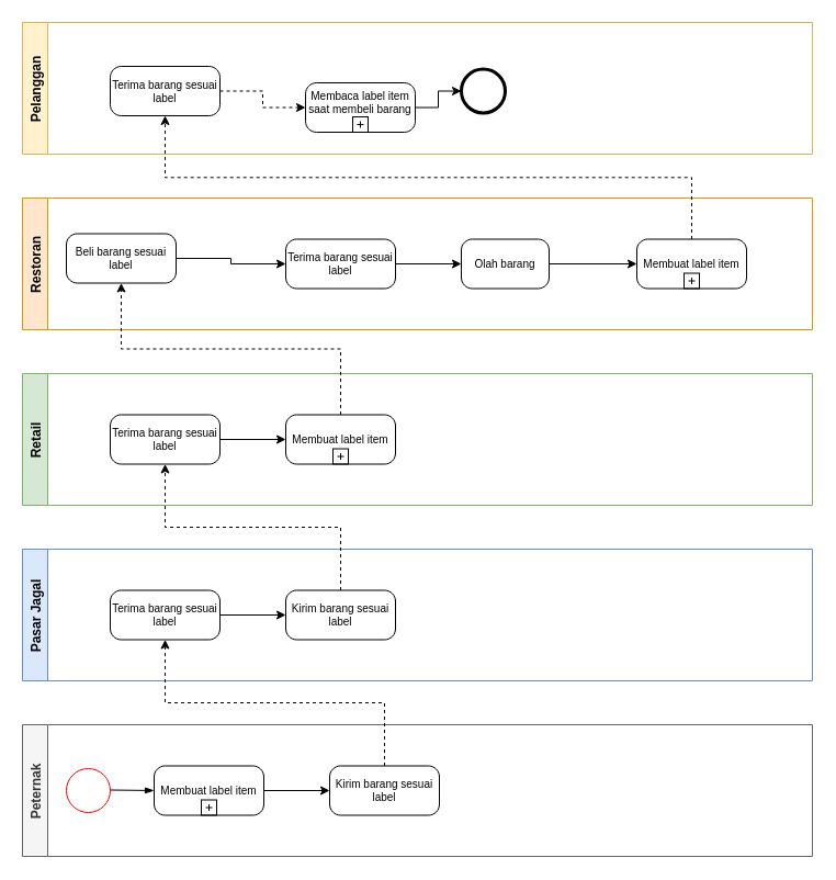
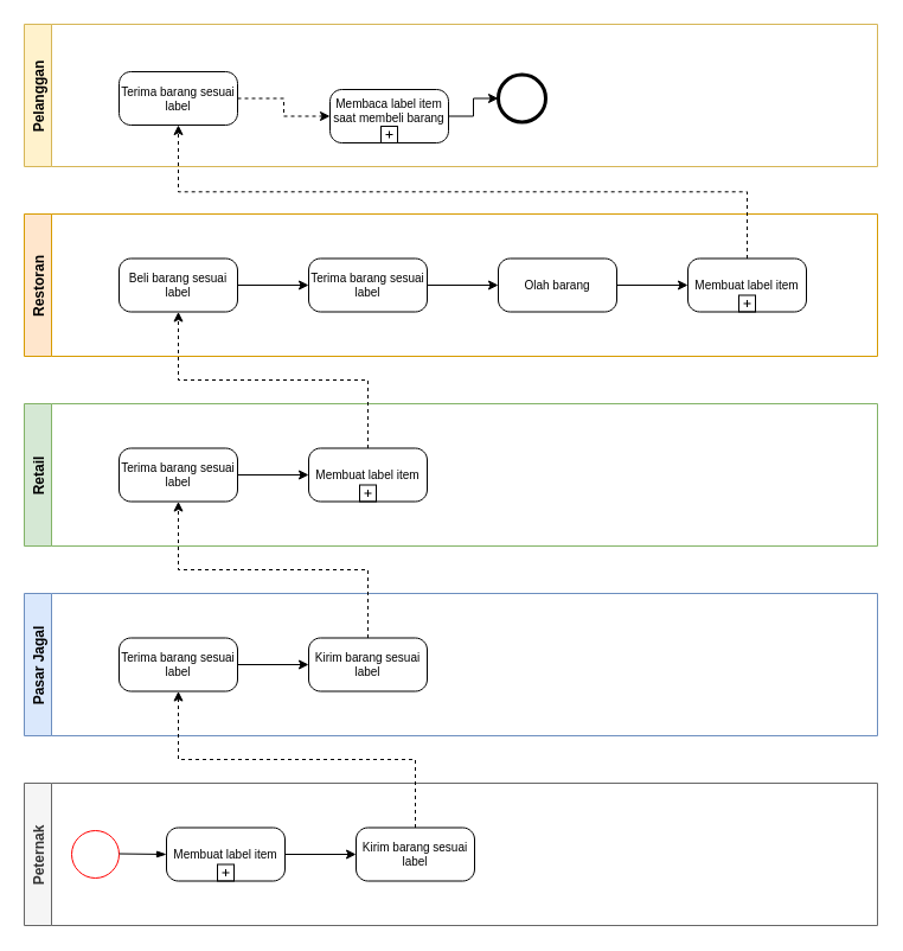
  <mxCell id="0" />
  <mxCell id="1" parent="0" />
  <mxCell id="2" value="Pasar Jagal" style="swimlane;horizontal=0;fillColor=#dae8fc;strokeColor=#6c8ebf;startSize=23;" vertex="1" parent="1"><mxGeometry x="20" y="500" width="720" height="120" as="geometry" /></mxCell>
  <mxCell id="3" value="Terima barang sesuai label" style="points=[[0.25,0,0],[0.5,0,0],[0.75,0,0],[1,0.25,0],[1,0.5,0],[1,0.75,0],[0.75,1,0],[0.5,1,0],[0.25,1,0],[0,0.75,0],[0,0.5,0],[0,0.25,0]];shape=mxgraph.bpmn.task;whiteSpace=wrap;rectStyle=rounded;size=10;taskMarker=abstract;fontSize=10;" vertex="1" parent="2"><mxGeometry x="80" y="37.5" width="100" height="45" as="geometry" /></mxCell>
  <mxCell id="4" style="edgeStyle=orthogonalEdgeStyle;rounded=0;orthogonalLoop=1;jettySize=auto;html=1;exitX=1;exitY=0.5;exitDx=0;exitDy=0;exitPerimeter=0;entryX=0;entryY=0.5;entryDx=0;entryDy=0;entryPerimeter=0;" edge="1" parent="2" source="3" target="5"><mxGeometry relative="1" as="geometry"><mxPoint x="340.0" y="60" as="sourcePoint" /></mxGeometry></mxCell>
  <mxCell id="5" value="Kirim barang sesuai label" style="points=[[0.25,0,0],[0.5,0,0],[0.75,0,0],[1,0.25,0],[1,0.5,0],[1,0.75,0],[0.75,1,0],[0.5,1,0],[0.25,1,0],[0,0.75,0],[0,0.5,0],[0,0.25,0]];shape=mxgraph.bpmn.task;whiteSpace=wrap;rectStyle=rounded;size=10;taskMarker=abstract;fontSize=10;" vertex="1" parent="2"><mxGeometry x="240" y="37.5" width="100" height="45" as="geometry" /></mxCell>
  <mxCell id="6" value="Retail" style="swimlane;horizontal=0;fillColor=#d5e8d4;strokeColor=#82b366;" vertex="1" parent="1"><mxGeometry x="20" y="340" width="720" height="120" as="geometry" /></mxCell>
  <mxCell id="7" style="edgeStyle=orthogonalEdgeStyle;rounded=0;orthogonalLoop=1;jettySize=auto;html=1;exitX=1;exitY=0.5;exitDx=0;exitDy=0;exitPerimeter=0;entryX=0;entryY=0.5;entryDx=0;entryDy=0;entryPerimeter=0;" edge="1" parent="6" source="8" target="9"><mxGeometry relative="1" as="geometry" /></mxCell>
  <mxCell id="8" value="Terima barang sesuai label" style="points=[[0.25,0,0],[0.5,0,0],[0.75,0,0],[1,0.25,0],[1,0.5,0],[1,0.75,0],[0.75,1,0],[0.5,1,0],[0.25,1,0],[0,0.75,0],[0,0.5,0],[0,0.25,0]];shape=mxgraph.bpmn.task;whiteSpace=wrap;rectStyle=rounded;size=10;taskMarker=abstract;fontSize=10;" vertex="1" parent="6"><mxGeometry x="80" y="37.5" width="100" height="45" as="geometry" /></mxCell>
  <mxCell id="9" value="Membuat label item" style="points=[[0.25,0,0],[0.5,0,0],[0.75,0,0],[1,0.25,0],[1,0.5,0],[1,0.75,0],[0.75,1,0],[0.5,1,0],[0.25,1,0],[0,0.75,0],[0,0.5,0],[0,0.25,0]];shape=mxgraph.bpmn.task;whiteSpace=wrap;rectStyle=rounded;size=10;taskMarker=abstract;isLoopSub=1;fontSize=10;" vertex="1" parent="6"><mxGeometry x="240" y="37.5" width="100" height="45" as="geometry" /></mxCell>
  <mxCell id="10" value="Restoran" style="swimlane;horizontal=0;startSize=23;fillColor=#ffe6cc;strokeColor=#d79b00;" vertex="1" parent="1"><mxGeometry x="20" y="180" width="720" height="120" as="geometry" /></mxCell>
  <mxCell id="11" style="edgeStyle=orthogonalEdgeStyle;rounded=0;orthogonalLoop=1;jettySize=auto;html=1;exitX=1;exitY=0.5;exitDx=0;exitDy=0;exitPerimeter=0;entryX=0;entryY=0.5;entryDx=0;entryDy=0;entryPerimeter=0;" edge="1" parent="10" source="12" target="14"><mxGeometry relative="1" as="geometry" /></mxCell>
- <mxCell id="12" value="Beli barang sesuai label" style="points=[[0.25,0,0],[0.5,0,0],[0.75,0,0],[1,0.25,0],[1,0.5,0],[1,0.75,0],[0.75,1,0],[0.5,1,0],[0.25,1,0],[0,0.75,0],[0,0.5,0],[0,0.25,0]];shape=mxgraph.bpmn.task;whiteSpace=wrap;rectStyle=rounded;size=10;taskMarker=abstract;fontSize=10;" vertex="1" parent="10"><mxGeometry x="40" y="32.5" width="100" height="45" as="geometry" /></mxCell>
+ <mxCell id="12" value="Beli barang sesuai label" style="points=[[0.25,0,0],[0.5,0,0],[0.75,0,0],[1,0.25,0],[1,0.5,0],[1,0.75,0],[0.75,1,0],[0.5,1,0],[0.25,1,0],[0,0.75,0],[0,0.5,0],[0,0.25,0]];shape=mxgraph.bpmn.task;whiteSpace=wrap;rectStyle=rounded;size=10;taskMarker=abstract;fontSize=10;" vertex="1" parent="10"><mxGeometry x="80" y="37.5" width="100" height="45" as="geometry" /></mxCell>
  <mxCell id="13" style="edgeStyle=orthogonalEdgeStyle;rounded=0;orthogonalLoop=1;jettySize=auto;html=1;exitX=1;exitY=0.5;exitDx=0;exitDy=0;exitPerimeter=0;entryX=0;entryY=0.5;entryDx=0;entryDy=0;entryPerimeter=0;" edge="1" parent="10" source="14" target="16"><mxGeometry relative="1" as="geometry" /></mxCell>
  <mxCell id="14" value="Terima barang sesuai label" style="points=[[0.25,0,0],[0.5,0,0],[0.75,0,0],[1,0.25,0],[1,0.5,0],[1,0.75,0],[0.75,1,0],[0.5,1,0],[0.25,1,0],[0,0.75,0],[0,0.5,0],[0,0.25,0]];shape=mxgraph.bpmn.task;whiteSpace=wrap;rectStyle=rounded;size=10;taskMarker=abstract;fontSize=10;" vertex="1" parent="10"><mxGeometry x="240" y="37.5" width="100" height="45" as="geometry" /></mxCell>
  <mxCell id="15" style="edgeStyle=orthogonalEdgeStyle;rounded=0;orthogonalLoop=1;jettySize=auto;html=1;exitX=1;exitY=0.5;exitDx=0;exitDy=0;exitPerimeter=0;entryX=0;entryY=0.5;entryDx=0;entryDy=0;entryPerimeter=0;" edge="1" parent="10" source="16" target="17"><mxGeometry relative="1" as="geometry" /></mxCell>
- <mxCell id="16" value="Olah barang" style="points=[[0.25,0,0],[0.5,0,0],[0.75,0,0],[1,0.25,0],[1,0.5,0],[1,0.75,0],[0.75,1,0],[0.5,1,0],[0.25,1,0],[0,0.75,0],[0,0.5,0],[0,0.25,0]];shape=mxgraph.bpmn.task;whiteSpace=wrap;rectStyle=rounded;size=10;taskMarker=abstract;fontSize=10;" vertex="1" parent="10"><mxGeometry x="400" y="37.5" width="80" height="45" as="geometry" /></mxCell>
+ <mxCell id="16" value="Olah barang" style="points=[[0.25,0,0],[0.5,0,0],[0.75,0,0],[1,0.25,0],[1,0.5,0],[1,0.75,0],[0.75,1,0],[0.5,1,0],[0.25,1,0],[0,0.75,0],[0,0.5,0],[0,0.25,0]];shape=mxgraph.bpmn.task;whiteSpace=wrap;rectStyle=rounded;size=10;taskMarker=abstract;fontSize=10;" vertex="1" parent="10"><mxGeometry x="400" y="37.5" width="100" height="45" as="geometry" /></mxCell>
  <mxCell id="17" value="Membuat label item" style="points=[[0.25,0,0],[0.5,0,0],[0.75,0,0],[1,0.25,0],[1,0.5,0],[1,0.75,0],[0.75,1,0],[0.5,1,0],[0.25,1,0],[0,0.75,0],[0,0.5,0],[0,0.25,0]];shape=mxgraph.bpmn.task;whiteSpace=wrap;rectStyle=rounded;size=10;taskMarker=abstract;isLoopSub=1;fontSize=10;" vertex="1" parent="10"><mxGeometry x="560" y="37.5" width="100" height="45" as="geometry" /></mxCell>
  <mxCell id="18" value="Peternak" style="swimlane;horizontal=0;startSize=23;fillColor=#f5f5f5;fontColor=#333333;strokeColor=#666666;" vertex="1" parent="1"><mxGeometry x="20" y="660" width="720" height="120" as="geometry" /></mxCell>
  <mxCell id="19" value="" style="ellipse;whiteSpace=wrap;html=1;aspect=fixed;strokeColor=#FF0000;" vertex="1" parent="18"><mxGeometry x="40" y="40" width="40" height="40" as="geometry" /></mxCell>
  <mxCell id="20" value="Kirim barang sesuai label" style="points=[[0.25,0,0],[0.5,0,0],[0.75,0,0],[1,0.25,0],[1,0.5,0],[1,0.75,0],[0.75,1,0],[0.5,1,0],[0.25,1,0],[0,0.75,0],[0,0.5,0],[0,0.25,0]];shape=mxgraph.bpmn.task;whiteSpace=wrap;rectStyle=rounded;size=10;taskMarker=abstract;fontSize=10;" vertex="1" parent="18"><mxGeometry x="280" y="37.5" width="100" height="45" as="geometry" /></mxCell>
  <mxCell id="21" style="edgeStyle=none;rounded=0;orthogonalLoop=1;jettySize=auto;html=1;exitX=1;exitY=0.5;exitDx=0;exitDy=0;exitPerimeter=0;fontSize=10;" edge="1" parent="18" source="22" target="20"><mxGeometry relative="1" as="geometry" /></mxCell>
  <mxCell id="22" value="Membuat label item" style="points=[[0.25,0,0],[0.5,0,0],[0.75,0,0],[1,0.25,0],[1,0.5,0],[1,0.75,0],[0.75,1,0],[0.5,1,0],[0.25,1,0],[0,0.75,0],[0,0.5,0],[0,0.25,0]];shape=mxgraph.bpmn.task;whiteSpace=wrap;rectStyle=rounded;size=10;taskMarker=abstract;isLoopSub=1;fontSize=10;" vertex="1" parent="18"><mxGeometry x="120" y="37.5" width="100" height="45" as="geometry" /></mxCell>
  <mxCell id="23" value="" style="fontSize=12;html=1;endArrow=blockThin;endFill=1;rounded=0;entryX=0;entryY=0.5;entryDx=0;entryDy=0;entryPerimeter=0;" edge="1" parent="18" target="22"><mxGeometry width="160" relative="1" as="geometry"><mxPoint x="80" y="59.5" as="sourcePoint" /><mxPoint x="240" y="59.5" as="targetPoint" /></mxGeometry></mxCell>
  <mxCell id="24" style="edgeStyle=orthogonalEdgeStyle;rounded=0;orthogonalLoop=1;jettySize=auto;html=1;exitX=0.5;exitY=0;exitDx=0;exitDy=0;exitPerimeter=0;entryX=0.5;entryY=1;entryDx=0;entryDy=0;entryPerimeter=0;dashed=1;" edge="1" parent="1" source="20" target="3"><mxGeometry relative="1" as="geometry" /></mxCell>
  <mxCell id="25" style="edgeStyle=orthogonalEdgeStyle;rounded=0;orthogonalLoop=1;jettySize=auto;html=1;exitX=0.5;exitY=0;exitDx=0;exitDy=0;exitPerimeter=0;entryX=0.5;entryY=1;entryDx=0;entryDy=0;entryPerimeter=0;dashed=1;" edge="1" parent="1" source="5" target="8"><mxGeometry relative="1" as="geometry" /></mxCell>
  <mxCell id="26" value="Pelanggan" style="swimlane;horizontal=0;startSize=23;fillColor=#fff2cc;strokeColor=#d6b656;" vertex="1" parent="1"><mxGeometry x="20" y="20" width="720" height="120" as="geometry" /></mxCell>
  <mxCell id="27" style="edgeStyle=orthogonalEdgeStyle;rounded=0;orthogonalLoop=1;jettySize=auto;html=1;exitX=1;exitY=0.5;exitDx=0;exitDy=0;exitPerimeter=0;" edge="1" parent="26" source="28" target="29"><mxGeometry relative="1" as="geometry" /></mxCell>
  <mxCell id="28" value="Membaca label item saat membeli barang" style="points=[[0.25,0,0],[0.5,0,0],[0.75,0,0],[1,0.25,0],[1,0.5,0],[1,0.75,0],[0.75,1,0],[0.5,1,0],[0.25,1,0],[0,0.75,0],[0,0.5,0],[0,0.25,0]];shape=mxgraph.bpmn.task;whiteSpace=wrap;rectStyle=rounded;size=10;taskMarker=abstract;isLoopSub=1;fontSize=10;verticalAlign=top;" vertex="1" parent="26"><mxGeometry x="258" y="55" width="100" height="45" as="geometry" /></mxCell>
  <mxCell id="29" value="" style="points=[[0.145,0.145,0],[0.5,0,0],[0.855,0.145,0],[1,0.5,0],[0.855,0.855,0],[0.5,1,0],[0.145,0.855,0],[0,0.5,0]];shape=mxgraph.bpmn.event;html=1;verticalLabelPosition=bottom;labelBackgroundColor=#ffffff;verticalAlign=top;align=center;perimeter=ellipsePerimeter;outlineConnect=0;aspect=fixed;outline=end;symbol=terminate2;" vertex="1" parent="26"><mxGeometry x="400" y="42.5" width="40" height="40" as="geometry" /></mxCell>
  <mxCell id="30" style="edgeStyle=orthogonalEdgeStyle;rounded=0;orthogonalLoop=1;jettySize=auto;html=1;exitX=1;exitY=0.5;exitDx=0;exitDy=0;exitPerimeter=0;dashed=1;" edge="1" parent="26" source="31" target="28"><mxGeometry relative="1" as="geometry" /></mxCell>
  <mxCell id="31" value="Terima barang sesuai label" style="points=[[0.25,0,0],[0.5,0,0],[0.75,0,0],[1,0.25,0],[1,0.5,0],[1,0.75,0],[0.75,1,0],[0.5,1,0],[0.25,1,0],[0,0.75,0],[0,0.5,0],[0,0.25,0]];shape=mxgraph.bpmn.task;whiteSpace=wrap;rectStyle=rounded;size=10;taskMarker=abstract;fontSize=10;" vertex="1" parent="26"><mxGeometry x="80" y="40" width="100" height="45" as="geometry" /></mxCell>
  <mxCell id="32" style="edgeStyle=orthogonalEdgeStyle;rounded=0;orthogonalLoop=1;jettySize=auto;html=1;exitX=0.5;exitY=0;exitDx=0;exitDy=0;exitPerimeter=0;entryX=0.5;entryY=1;entryDx=0;entryDy=0;entryPerimeter=0;dashed=1;" edge="1" parent="1" source="17" target="31"><mxGeometry relative="1" as="geometry" /></mxCell>
  <mxCell id="33" style="edgeStyle=orthogonalEdgeStyle;rounded=0;orthogonalLoop=1;jettySize=auto;html=1;exitX=0.5;exitY=0;exitDx=0;exitDy=0;exitPerimeter=0;entryX=0.5;entryY=1;entryDx=0;entryDy=0;entryPerimeter=0;dashed=1;" edge="1" parent="1" source="9" target="12"><mxGeometry relative="1" as="geometry" /></mxCell>
